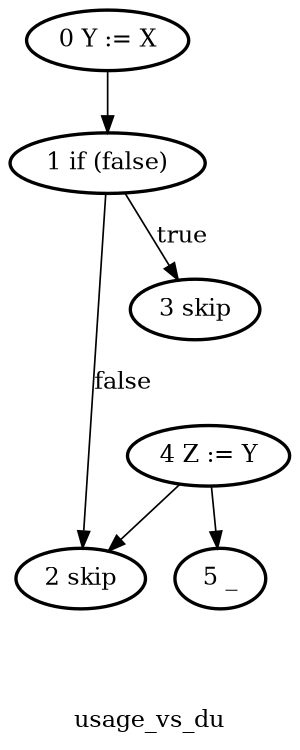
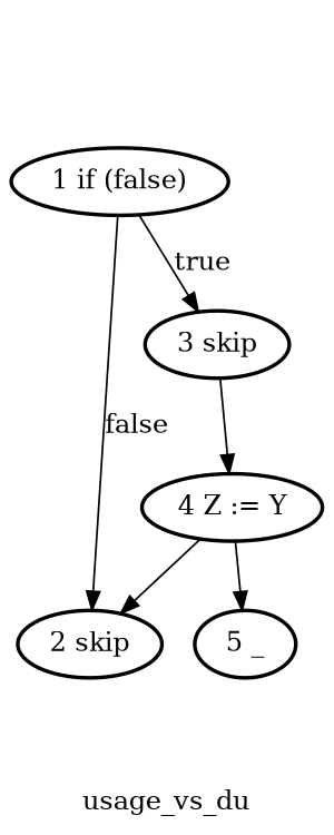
  digraph {
    label="\nusage_vs_du"
    node [style=bold]
    "1 if (false)"
    "2 skip"
    "3 skip"
    "4 Z := Y"
    "5 _"
-   "0 Y := X"
    "1 if (false)" -> "2 skip" [label=false]
    "1 if (false)" -> "3 skip" [label=true]
+   "3 skip" -> "4 Z := Y"
    "4 Z := Y" -> "2 skip"
    "4 Z := Y" -> "5 _"
-   "0 Y := X" -> "1 if (false)"
  }
